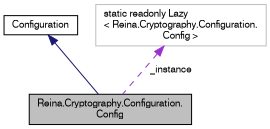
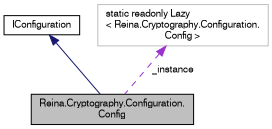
  digraph {
    node [color=black fillcolor=white fontname=FreeSans fontsize=10 shape=record style=filled]
    edge [dir=back fontname=FreeSans fontsize=10 labelfontname=FreeSans labelfontsize=10]
    n1 [fillcolor=grey75 fontcolor=black height=0.2 label="Reina.Cryptography.Configuration.\lConfig" width=0.4]
-   n2 [height=0.2 label=Configuration width=0.4]
+   n2 [height=0.2 label=IConfiguration width=0.4]
    n3 [color=grey75 height=0.2 label="static readonly Lazy\l\< Reina.Cryptography.Configuration.\lConfig \>" width=0.4]
    n2 -> n1 [color=midnightblue style=solid]
    n3 -> n1 [color=darkorchid3 label=" _instance" style=dashed]
  }
